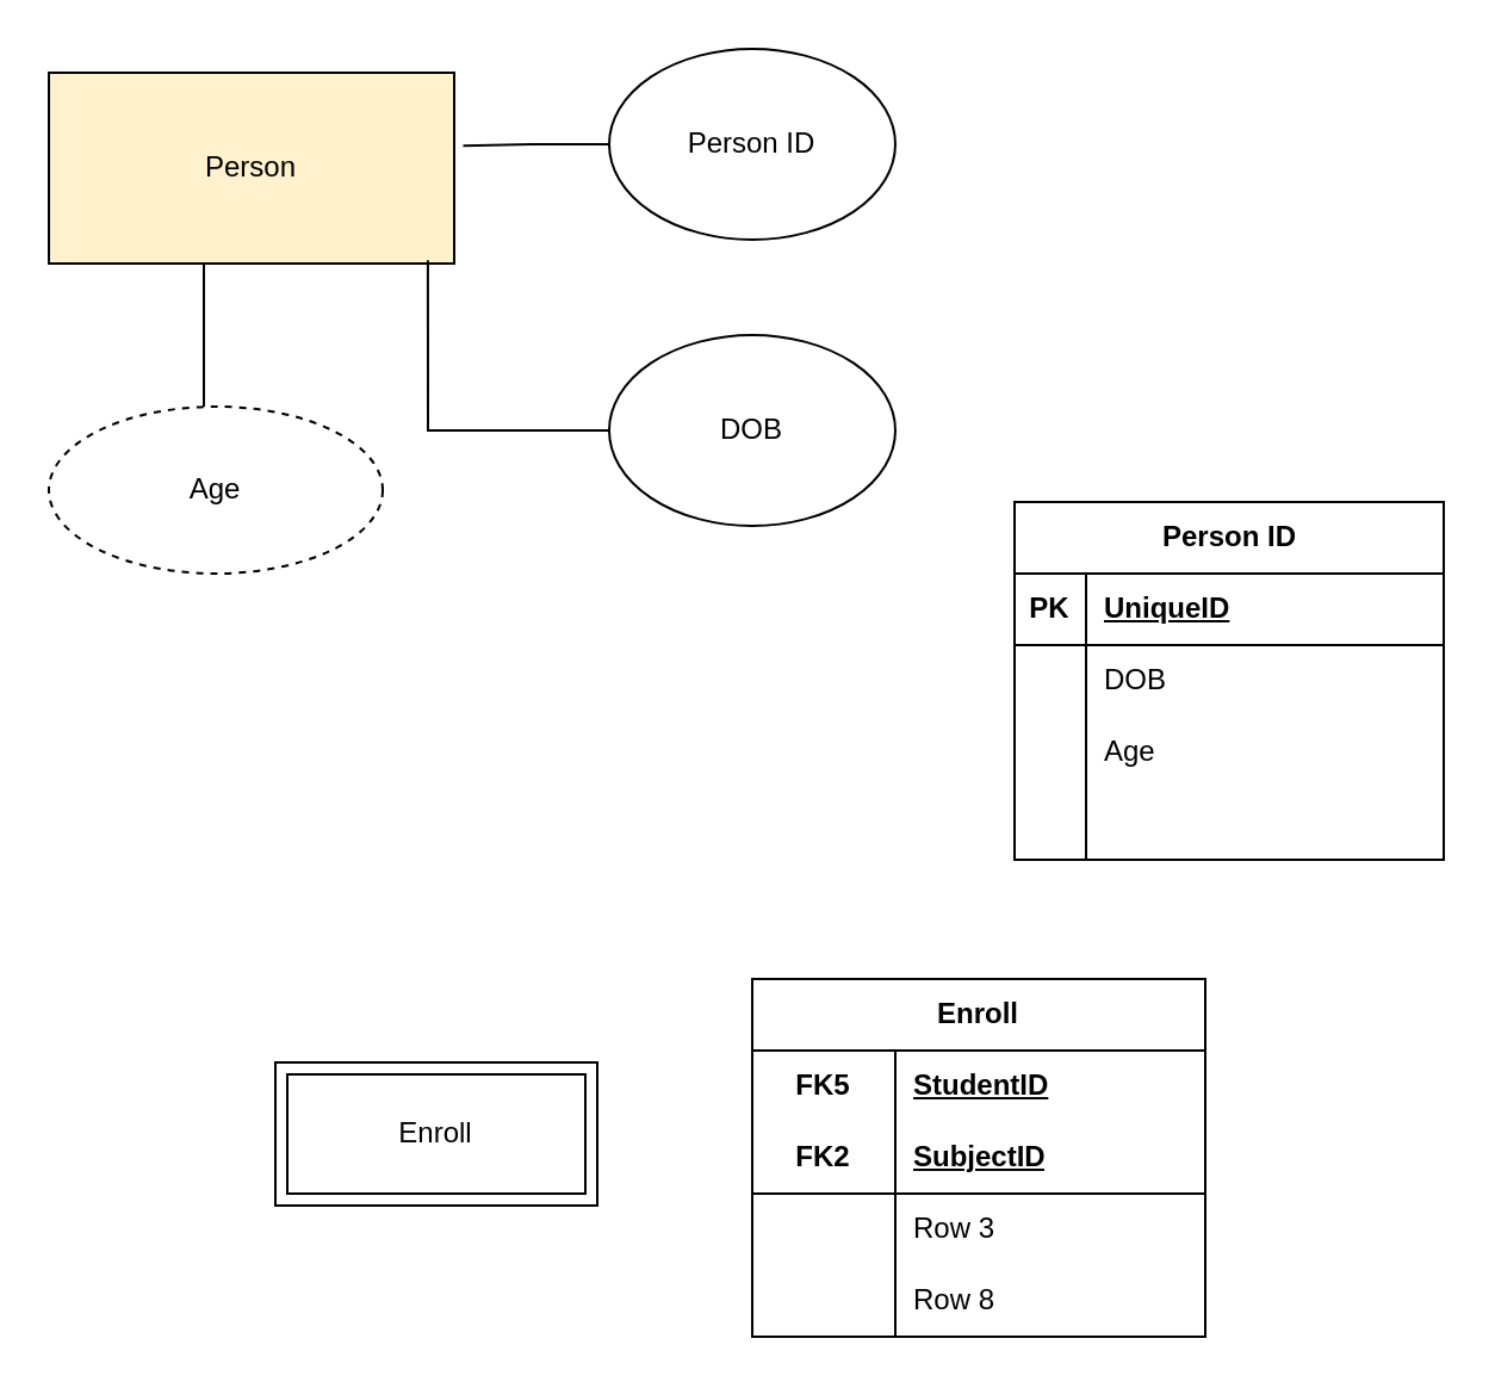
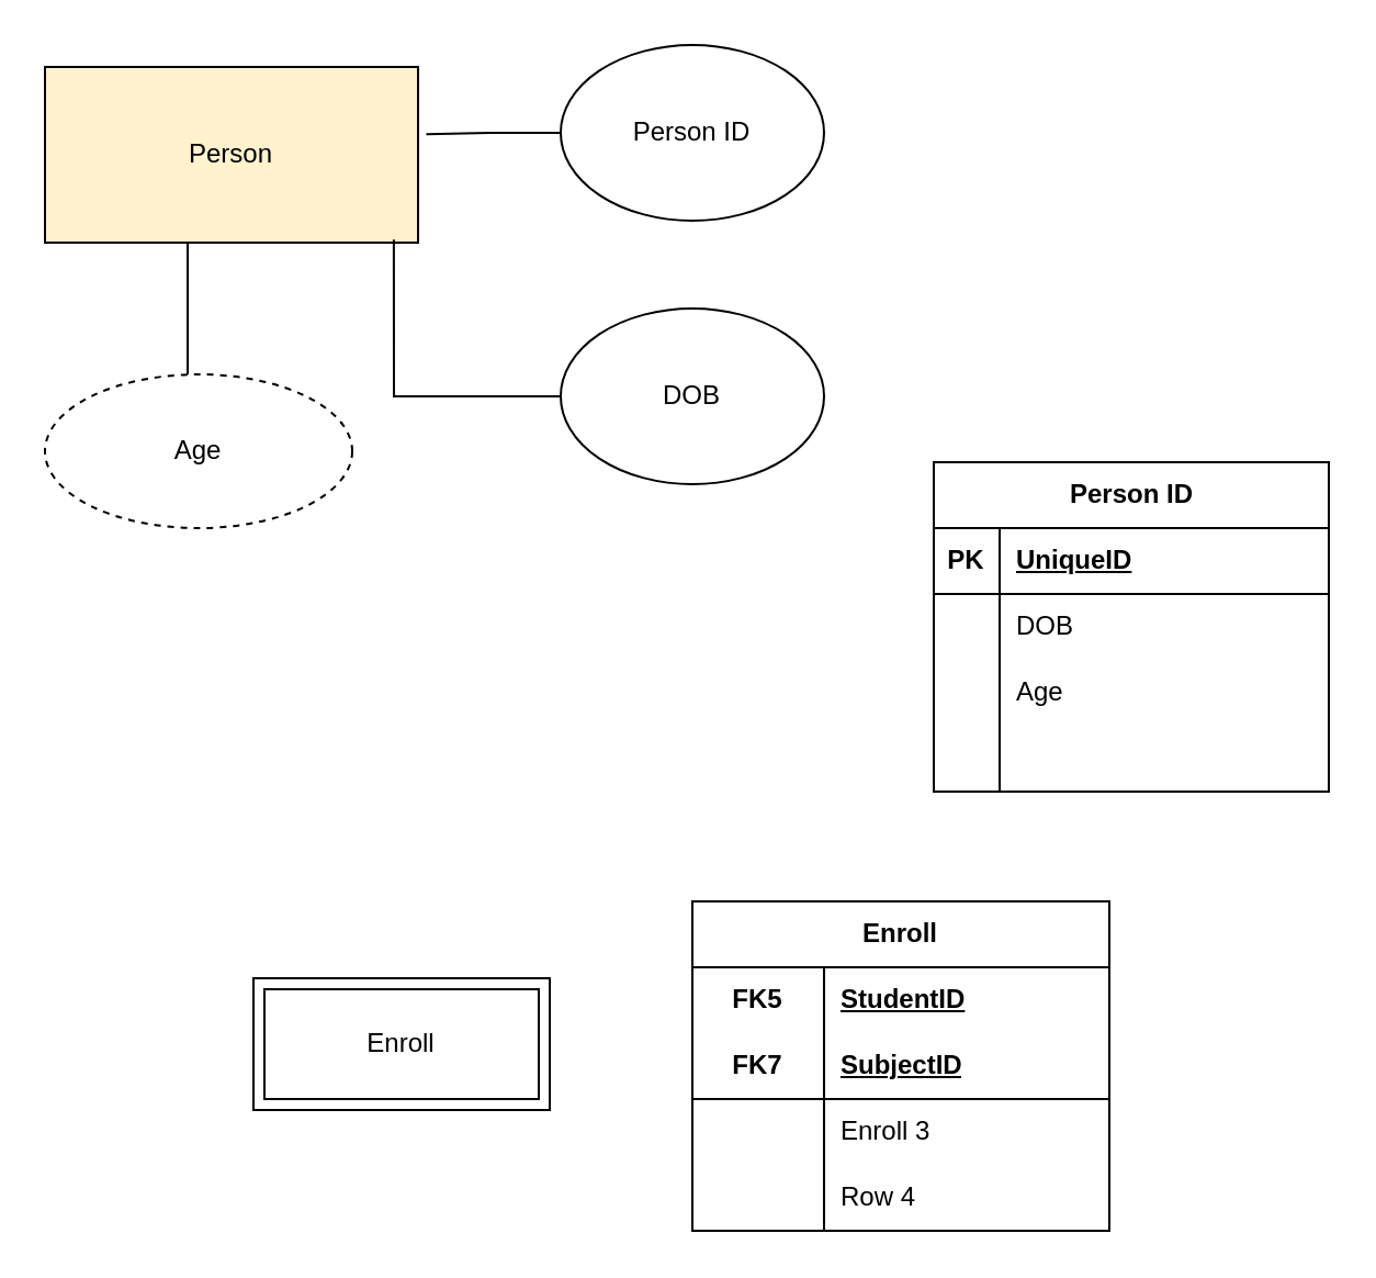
  <mxCell id="0" />
  <mxCell id="1" parent="0" />
  <mxCell id="2" value="Person" style="rounded=0;whiteSpace=wrap;html=1;fillColor=#fff2cc;" vertex="1" parent="1"><mxGeometry x="20" y="30" width="170" height="80" as="geometry" /></mxCell>
  <mxCell id="3" value="Person ID" style="ellipse;whiteSpace=wrap;html=1;" vertex="1" parent="1"><mxGeometry x="255" y="20" width="120" height="80" as="geometry" /></mxCell>
  <mxCell id="4" value="DOB" style="ellipse;whiteSpace=wrap;html=1;" vertex="1" parent="1"><mxGeometry x="255" y="140" width="120" height="80" as="geometry" /></mxCell>
  <mxCell id="5" style="edgeStyle=orthogonalEdgeStyle;rounded=0;orthogonalLoop=1;jettySize=auto;html=1;entryX=0.5;entryY=1;entryDx=0;entryDy=0;endArrow=none;endFill=0;" edge="1" parent="1"><mxGeometry relative="1" as="geometry"><mxPoint x="85" y="170.089" as="sourcePoint" /><mxPoint x="95" y="110" as="targetPoint" /><Array as="points"><mxPoint x="85" y="110" /></Array></mxGeometry></mxCell>
  <mxCell id="6" value="Age" style="ellipse;whiteSpace=wrap;html=1;align=center;dashed=1;" vertex="1" parent="1"><mxGeometry x="20" y="170" width="140" height="70" as="geometry" /></mxCell>
  <mxCell id="7" style="edgeStyle=orthogonalEdgeStyle;rounded=0;orthogonalLoop=1;jettySize=auto;html=1;entryX=0.935;entryY=0.983;entryDx=0;entryDy=0;entryPerimeter=0;endArrow=none;endFill=0;" edge="1" parent="1" source="4" target="2"><mxGeometry relative="1" as="geometry" /></mxCell>
  <mxCell id="8" style="edgeStyle=orthogonalEdgeStyle;rounded=0;orthogonalLoop=1;jettySize=auto;html=1;entryX=1.022;entryY=0.383;entryDx=0;entryDy=0;entryPerimeter=0;endArrow=none;endFill=0;" edge="1" parent="1" source="3" target="2"><mxGeometry relative="1" as="geometry" /></mxCell>
  <mxCell id="9" value="Person ID" style="shape=table;startSize=30;container=1;collapsible=1;childLayout=tableLayout;fixedRows=1;rowLines=0;fontStyle=1;align=center;resizeLast=1;html=1;" vertex="1" parent="1"><mxGeometry x="425" y="210" width="180" height="150" as="geometry" /></mxCell>
  <mxCell id="10" value="" style="shape=tableRow;horizontal=0;startSize=0;swimlaneHead=0;swimlaneBody=0;fillColor=none;collapsible=0;dropTarget=0;points=[[0,0.5],[1,0.5]];portConstraint=eastwest;top=0;left=0;right=0;bottom=1;" vertex="1" parent="9"><mxGeometry y="30" width="180" height="30" as="geometry" /></mxCell>
  <mxCell id="11" value="PK" style="shape=partialRectangle;connectable=0;fillColor=none;top=0;left=0;bottom=0;right=0;fontStyle=1;overflow=hidden;whiteSpace=wrap;html=1;" vertex="1" parent="10"><mxGeometry width="30" height="30" as="geometry"><mxRectangle width="30" height="30" as="alternateBounds" /></mxGeometry></mxCell>
  <mxCell id="12" value="UniqueID" style="shape=partialRectangle;connectable=0;fillColor=none;top=0;left=0;bottom=0;right=0;align=left;spacingLeft=6;fontStyle=5;overflow=hidden;whiteSpace=wrap;html=1;" vertex="1" parent="10"><mxGeometry x="30" width="150" height="30" as="geometry"><mxRectangle width="150" height="30" as="alternateBounds" /></mxGeometry></mxCell>
  <mxCell id="13" value="" style="shape=tableRow;horizontal=0;startSize=0;swimlaneHead=0;swimlaneBody=0;fillColor=none;collapsible=0;dropTarget=0;points=[[0,0.5],[1,0.5]];portConstraint=eastwest;top=0;left=0;right=0;bottom=0;" vertex="1" parent="9"><mxGeometry y="60" width="180" height="30" as="geometry" /></mxCell>
  <mxCell id="14" value="" style="shape=partialRectangle;connectable=0;fillColor=none;top=0;left=0;bottom=0;right=0;editable=1;overflow=hidden;whiteSpace=wrap;html=1;" vertex="1" parent="13"><mxGeometry width="30" height="30" as="geometry"><mxRectangle width="30" height="30" as="alternateBounds" /></mxGeometry></mxCell>
  <mxCell id="15" value="DOB" style="shape=partialRectangle;connectable=0;fillColor=none;top=0;left=0;bottom=0;right=0;align=left;spacingLeft=6;overflow=hidden;whiteSpace=wrap;html=1;" vertex="1" parent="13"><mxGeometry x="30" width="150" height="30" as="geometry"><mxRectangle width="150" height="30" as="alternateBounds" /></mxGeometry></mxCell>
  <mxCell id="16" value="" style="shape=tableRow;horizontal=0;startSize=0;swimlaneHead=0;swimlaneBody=0;fillColor=none;collapsible=0;dropTarget=0;points=[[0,0.5],[1,0.5]];portConstraint=eastwest;top=0;left=0;right=0;bottom=0;" vertex="1" parent="9"><mxGeometry y="90" width="180" height="30" as="geometry" /></mxCell>
  <mxCell id="17" value="" style="shape=partialRectangle;connectable=0;fillColor=none;top=0;left=0;bottom=0;right=0;editable=1;overflow=hidden;whiteSpace=wrap;html=1;" vertex="1" parent="16"><mxGeometry width="30" height="30" as="geometry"><mxRectangle width="30" height="30" as="alternateBounds" /></mxGeometry></mxCell>
  <mxCell id="18" value="Age" style="shape=partialRectangle;connectable=0;fillColor=none;top=0;left=0;bottom=0;right=0;align=left;spacingLeft=6;overflow=hidden;whiteSpace=wrap;html=1;" vertex="1" parent="16"><mxGeometry x="30" width="150" height="30" as="geometry"><mxRectangle width="150" height="30" as="alternateBounds" /></mxGeometry></mxCell>
  <mxCell id="19" value="" style="shape=tableRow;horizontal=0;startSize=0;swimlaneHead=0;swimlaneBody=0;fillColor=none;collapsible=0;dropTarget=0;points=[[0,0.5],[1,0.5]];portConstraint=eastwest;top=0;left=0;right=0;bottom=0;" vertex="1" parent="9"><mxGeometry y="120" width="180" height="30" as="geometry" /></mxCell>
  <mxCell id="20" value="" style="shape=partialRectangle;connectable=0;fillColor=none;top=0;left=0;bottom=0;right=0;editable=1;overflow=hidden;whiteSpace=wrap;html=1;" vertex="1" parent="19"><mxGeometry width="30" height="30" as="geometry"><mxRectangle width="30" height="30" as="alternateBounds" /></mxGeometry></mxCell>
  <mxCell id="21" value="" style="shape=partialRectangle;connectable=0;fillColor=none;top=0;left=0;bottom=0;right=0;align=left;spacingLeft=6;overflow=hidden;whiteSpace=wrap;html=1;" vertex="1" parent="19"><mxGeometry x="30" width="150" height="30" as="geometry"><mxRectangle width="150" height="30" as="alternateBounds" /></mxGeometry></mxCell>
  <mxCell id="22" value="Enroll" style="shape=table;startSize=30;container=1;collapsible=1;childLayout=tableLayout;fixedRows=1;rowLines=0;fontStyle=1;align=center;resizeLast=1;html=1;whiteSpace=wrap;" vertex="1" parent="1"><mxGeometry x="315" y="410" width="190" height="150" as="geometry" /></mxCell>
  <mxCell id="23" value="" style="shape=tableRow;horizontal=0;startSize=0;swimlaneHead=0;swimlaneBody=0;fillColor=none;collapsible=0;dropTarget=0;points=[[0,0.5],[1,0.5]];portConstraint=eastwest;top=0;left=0;right=0;bottom=0;html=1;" vertex="1" parent="22"><mxGeometry y="30" width="190" height="30" as="geometry" /></mxCell>
  <mxCell id="24" value="FK5" style="shape=partialRectangle;connectable=0;fillColor=none;top=0;left=0;bottom=0;right=0;fontStyle=1;overflow=hidden;html=1;whiteSpace=wrap;" vertex="1" parent="23"><mxGeometry width="60" height="30" as="geometry"><mxRectangle width="60" height="30" as="alternateBounds" /></mxGeometry></mxCell>
  <mxCell id="25" value="StudentID" style="shape=partialRectangle;connectable=0;fillColor=none;top=0;left=0;bottom=0;right=0;align=left;spacingLeft=6;fontStyle=5;overflow=hidden;html=1;whiteSpace=wrap;" vertex="1" parent="23"><mxGeometry x="60" width="130" height="30" as="geometry"><mxRectangle width="130" height="30" as="alternateBounds" /></mxGeometry></mxCell>
  <mxCell id="26" value="" style="shape=tableRow;horizontal=0;startSize=0;swimlaneHead=0;swimlaneBody=0;fillColor=none;collapsible=0;dropTarget=0;points=[[0,0.5],[1,0.5]];portConstraint=eastwest;top=0;left=0;right=0;bottom=1;html=1;" vertex="1" parent="22"><mxGeometry y="60" width="190" height="30" as="geometry" /></mxCell>
- <mxCell id="27" value="FK2" style="shape=partialRectangle;connectable=0;fillColor=none;top=0;left=0;bottom=0;right=0;fontStyle=1;overflow=hidden;html=1;whiteSpace=wrap;" vertex="1" parent="26"><mxGeometry width="60" height="30" as="geometry"><mxRectangle width="60" height="30" as="alternateBounds" /></mxGeometry></mxCell>
+ <mxCell id="27" value="FK7" style="shape=partialRectangle;connectable=0;fillColor=none;top=0;left=0;bottom=0;right=0;fontStyle=1;overflow=hidden;html=1;whiteSpace=wrap;" vertex="1" parent="26"><mxGeometry width="60" height="30" as="geometry"><mxRectangle width="60" height="30" as="alternateBounds" /></mxGeometry></mxCell>
  <mxCell id="28" value="SubjectID" style="shape=partialRectangle;connectable=0;fillColor=none;top=0;left=0;bottom=0;right=0;align=left;spacingLeft=6;fontStyle=5;overflow=hidden;html=1;whiteSpace=wrap;" vertex="1" parent="26"><mxGeometry x="60" width="130" height="30" as="geometry"><mxRectangle width="130" height="30" as="alternateBounds" /></mxGeometry></mxCell>
  <mxCell id="29" value="" style="shape=tableRow;horizontal=0;startSize=0;swimlaneHead=0;swimlaneBody=0;fillColor=none;collapsible=0;dropTarget=0;points=[[0,0.5],[1,0.5]];portConstraint=eastwest;top=0;left=0;right=0;bottom=0;html=1;" vertex="1" parent="22"><mxGeometry y="90" width="190" height="30" as="geometry" /></mxCell>
  <mxCell id="30" value="" style="shape=partialRectangle;connectable=0;fillColor=none;top=0;left=0;bottom=0;right=0;editable=1;overflow=hidden;html=1;whiteSpace=wrap;" vertex="1" parent="29"><mxGeometry width="60" height="30" as="geometry"><mxRectangle width="60" height="30" as="alternateBounds" /></mxGeometry></mxCell>
- <mxCell id="31" value="Row 3" style="shape=partialRectangle;connectable=0;fillColor=none;top=0;left=0;bottom=0;right=0;align=left;spacingLeft=6;overflow=hidden;html=1;whiteSpace=wrap;" vertex="1" parent="29"><mxGeometry x="60" width="130" height="30" as="geometry"><mxRectangle width="130" height="30" as="alternateBounds" /></mxGeometry></mxCell>
+ <mxCell id="31" value="Enroll 3" style="shape=partialRectangle;connectable=0;fillColor=none;top=0;left=0;bottom=0;right=0;align=left;spacingLeft=6;overflow=hidden;html=1;whiteSpace=wrap;" vertex="1" parent="29"><mxGeometry x="60" width="130" height="30" as="geometry"><mxRectangle width="130" height="30" as="alternateBounds" /></mxGeometry></mxCell>
  <mxCell id="32" value="" style="shape=tableRow;horizontal=0;startSize=0;swimlaneHead=0;swimlaneBody=0;fillColor=none;collapsible=0;dropTarget=0;points=[[0,0.5],[1,0.5]];portConstraint=eastwest;top=0;left=0;right=0;bottom=0;html=1;" vertex="1" parent="22"><mxGeometry y="120" width="190" height="30" as="geometry" /></mxCell>
  <mxCell id="33" value="" style="shape=partialRectangle;connectable=0;fillColor=none;top=0;left=0;bottom=0;right=0;editable=1;overflow=hidden;html=1;whiteSpace=wrap;" vertex="1" parent="32"><mxGeometry width="60" height="30" as="geometry"><mxRectangle width="60" height="30" as="alternateBounds" /></mxGeometry></mxCell>
- <mxCell id="34" value="Row 8" style="shape=partialRectangle;connectable=0;fillColor=none;top=0;left=0;bottom=0;right=0;align=left;spacingLeft=6;overflow=hidden;html=1;whiteSpace=wrap;" vertex="1" parent="32"><mxGeometry x="60" width="130" height="30" as="geometry"><mxRectangle width="130" height="30" as="alternateBounds" /></mxGeometry></mxCell>
+ <mxCell id="34" value="Row 4" style="shape=partialRectangle;connectable=0;fillColor=none;top=0;left=0;bottom=0;right=0;align=left;spacingLeft=6;overflow=hidden;html=1;whiteSpace=wrap;" vertex="1" parent="32"><mxGeometry x="60" width="130" height="30" as="geometry"><mxRectangle width="130" height="30" as="alternateBounds" /></mxGeometry></mxCell>
  <mxCell id="35" value="Enroll" style="shape=ext;margin=3;double=1;whiteSpace=wrap;html=1;align=center;" vertex="1" parent="1"><mxGeometry x="115" y="445" width="135" height="60" as="geometry" /></mxCell>
